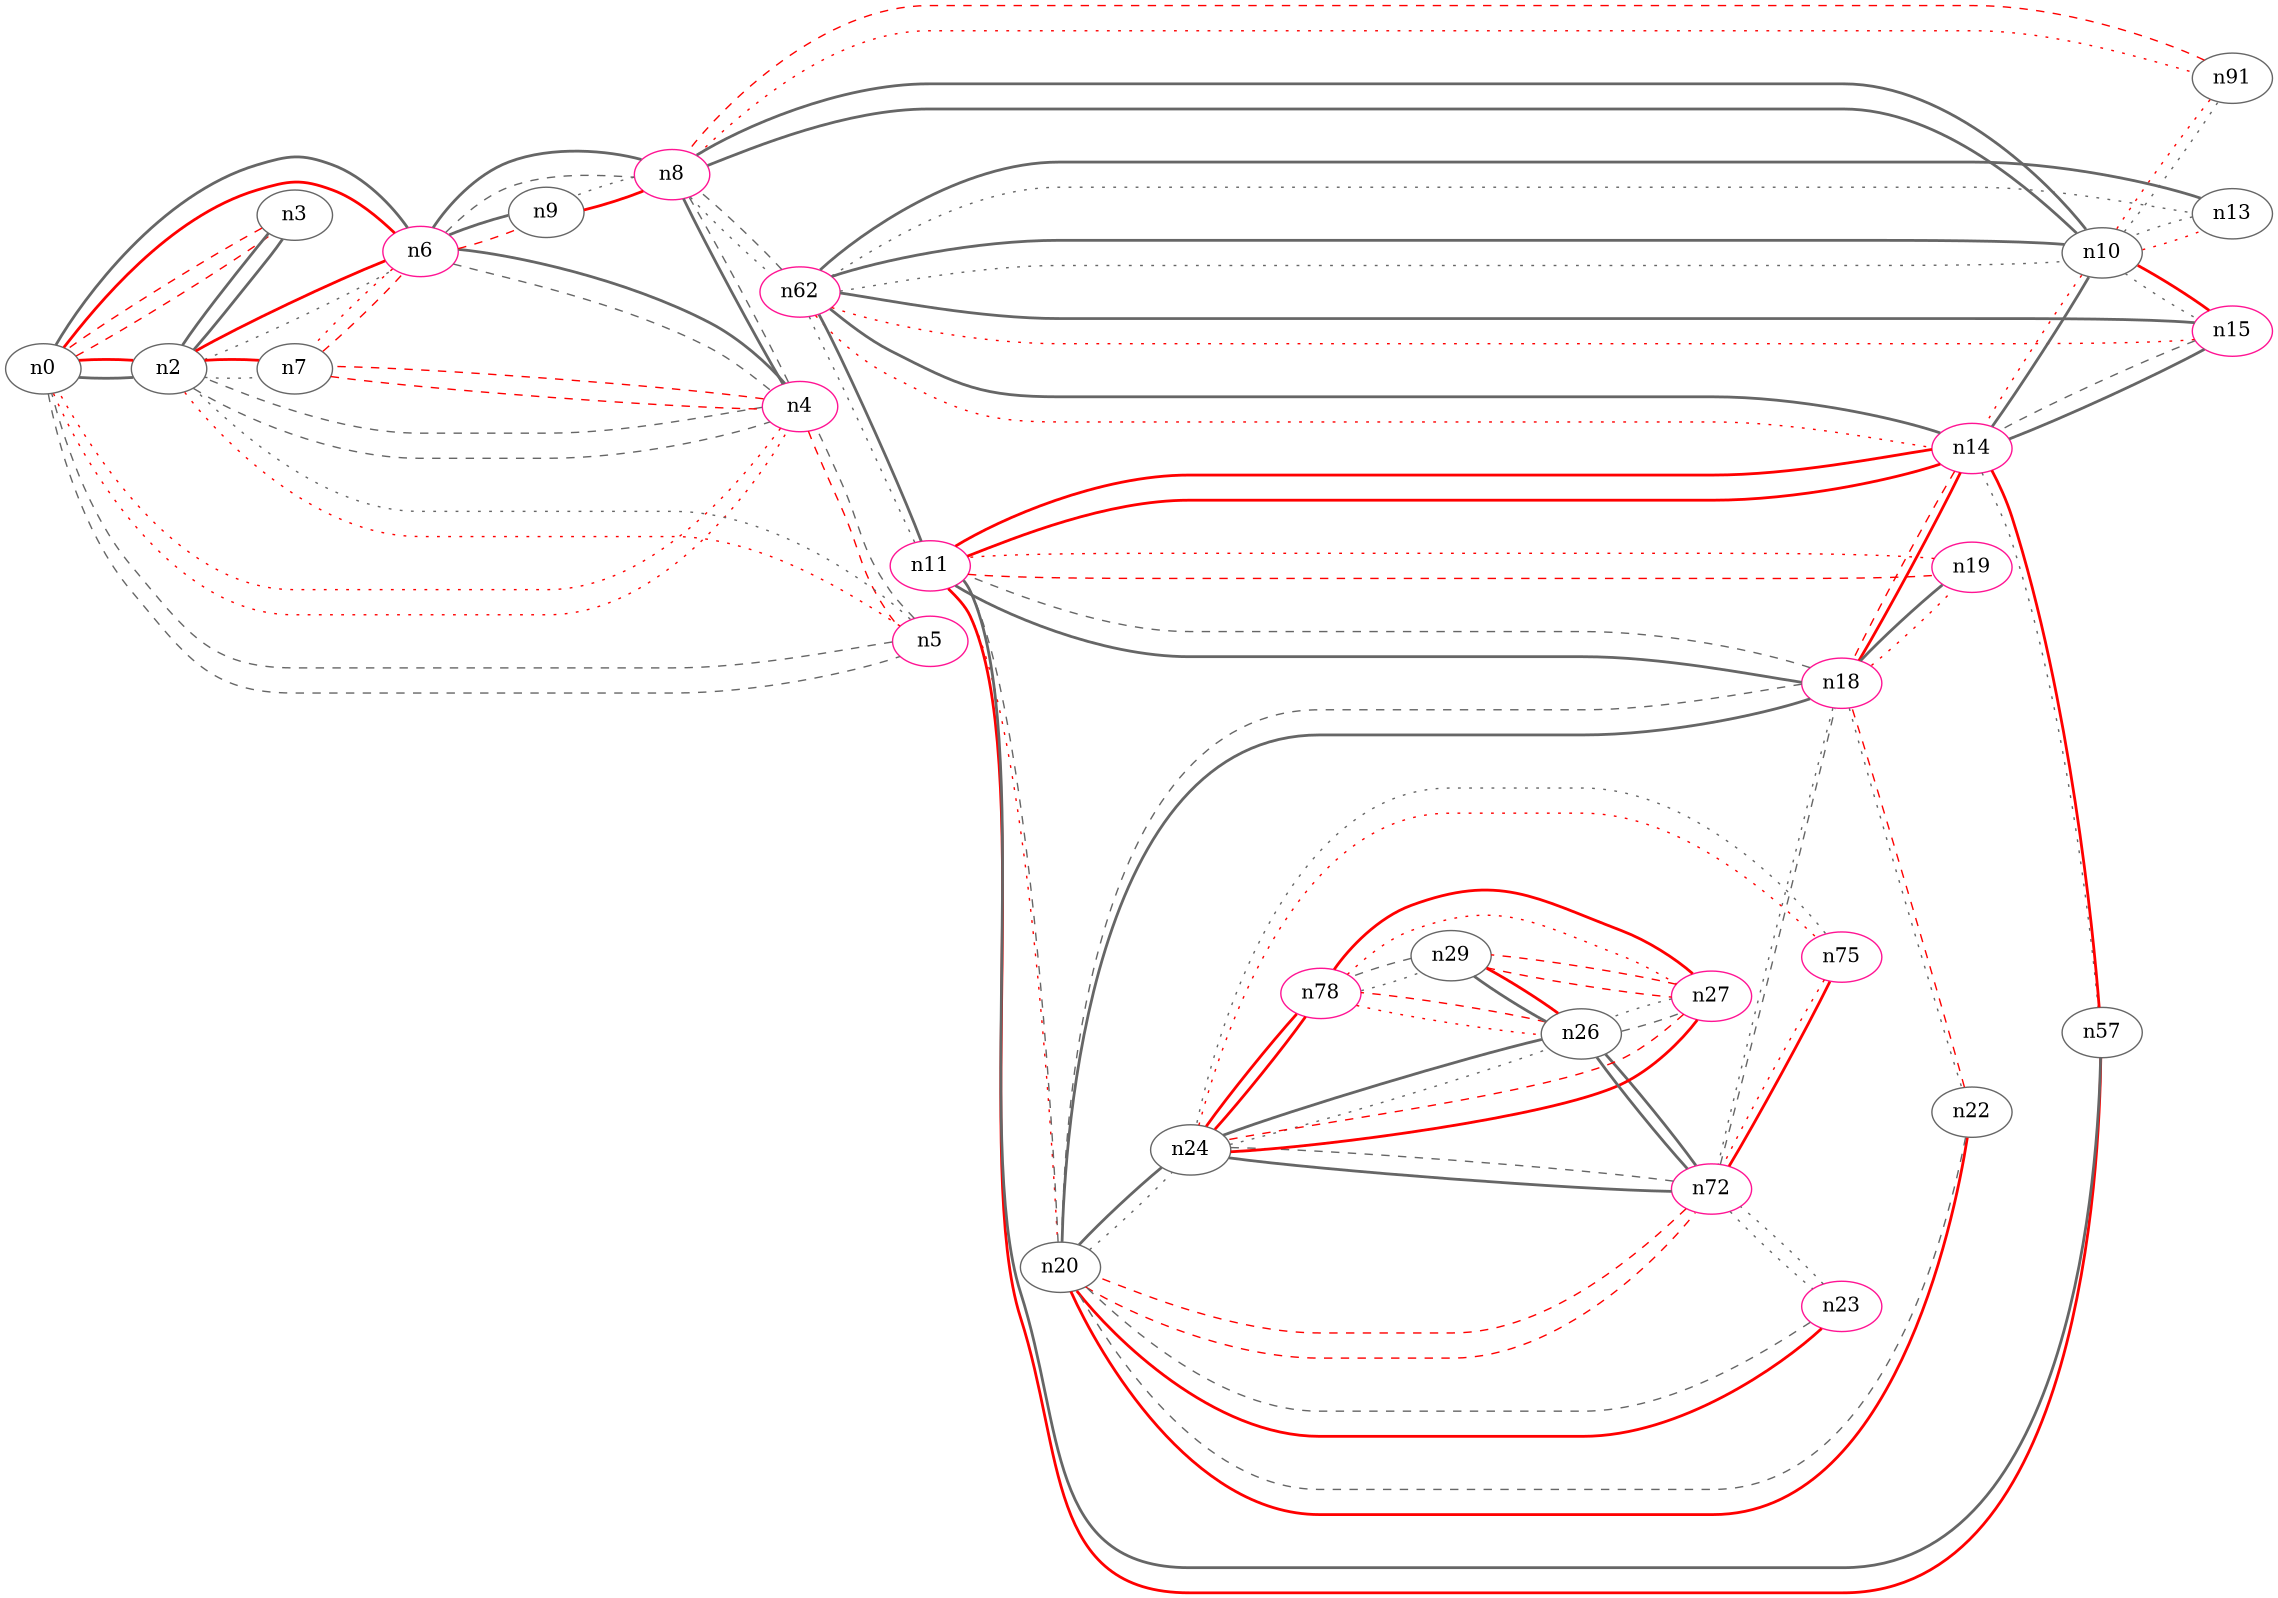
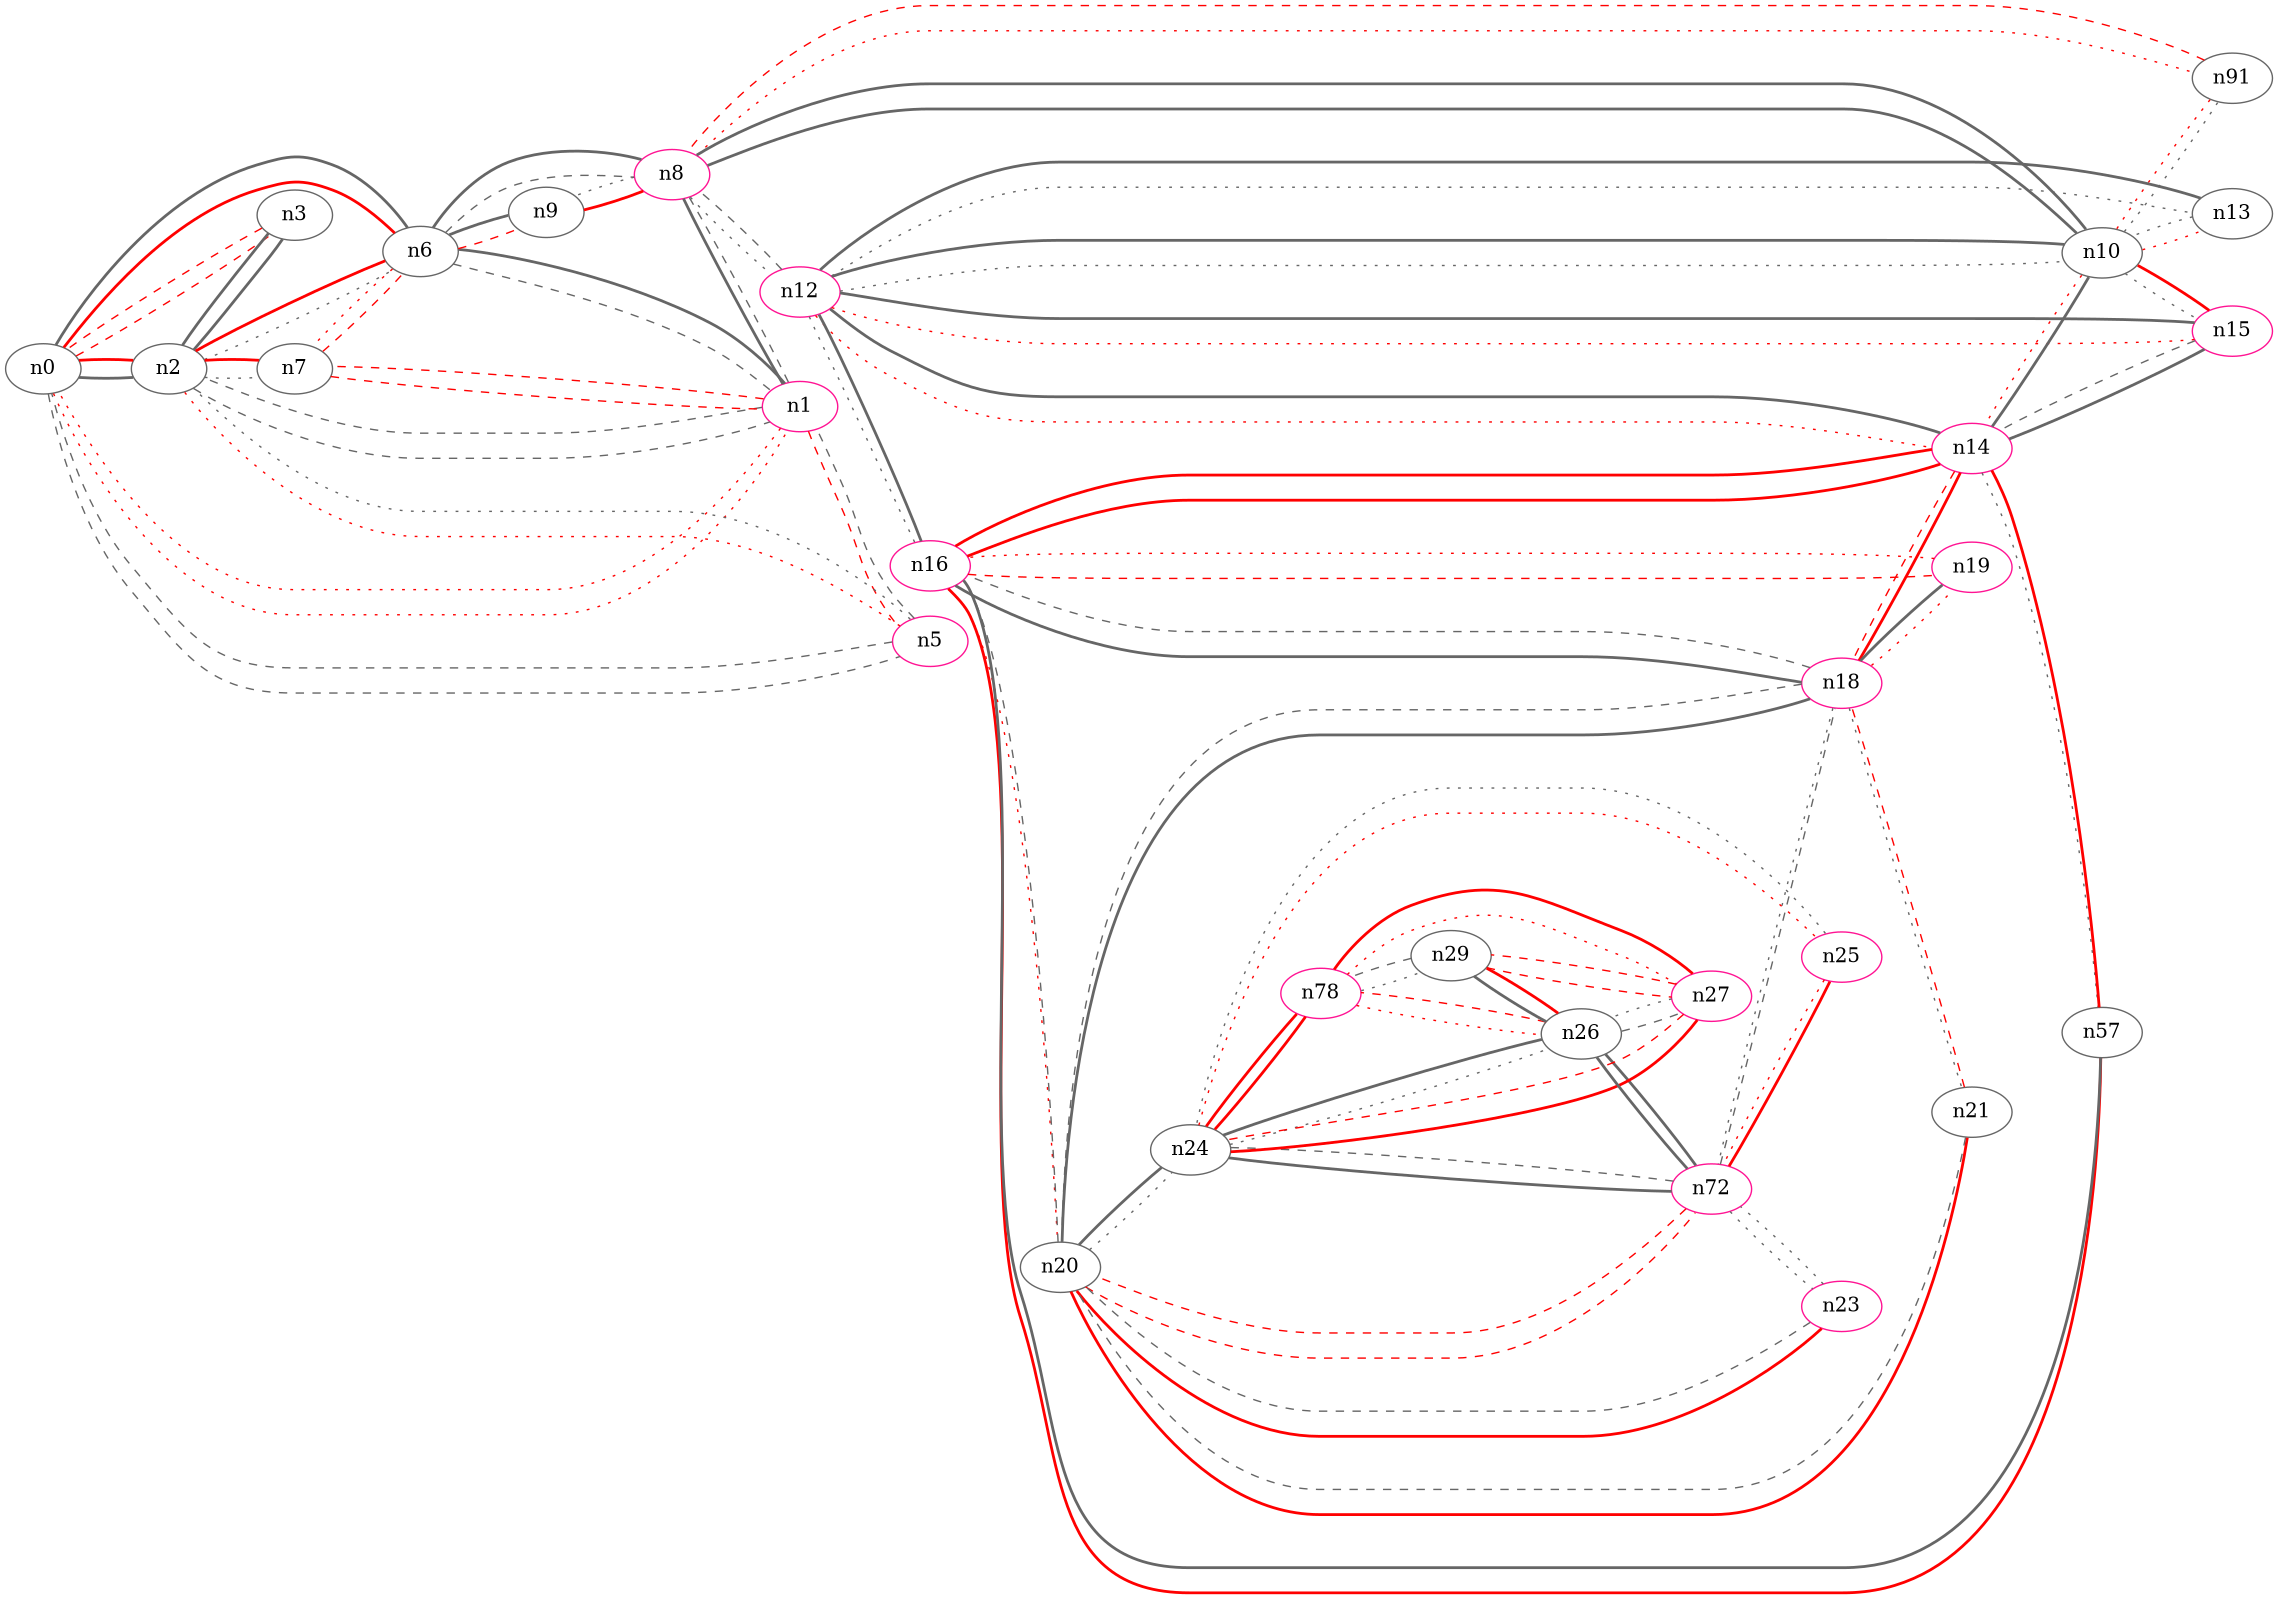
  graph {
    rankdir=LR
    node [color=gray40]
    edge [color=gray40 style=bold]
    n0
    n2
    n3
-   n4 [color=deeppink]
+   n4 [color=deeppink label=n1]
    n5 [color=deeppink]
-   n6 [color=deeppink]
+   n6
    n7
    n8 [color=deeppink]
    n9
    n10
    n11 [label=n91]
-   n12 [color=deeppink label=n62]
+   n12 [color=deeppink]
    n13
    n14 [color=deeppink]
    n15 [color=deeppink]
-   n16 [color=deeppink label=n11]
+   n16 [color=deeppink]
    n17 [label=n57]
    n18 [color=deeppink]
    n19 [color=deeppink]
    n20
-   n21 [label=n22]
+   n21
    n22 [color=deeppink label=n72]
    n23 [color=deeppink]
    n24
-   n25 [color=deeppink label=n75]
+   n25 [color=deeppink]
    n26
    n27 [color=deeppink]
    n28 [color=deeppink label=n78]
    n29
    n0 -- n2
    n0 -- n3 [color=red style=dashed]
    n0 -- n4 [color=red style=dotted]
    n0 -- n5 [style=dashed]
    n0 -- n6 [color=red]
    n2 -- n0 [color=red]
    n2 -- n3
    n2 -- n4 [style=dashed]
    n2 -- n5 [color=red style=dotted]
    n2 -- n6 [style=dotted]
    n2 -- n7 [style=dotted]
    n3 -- n0 [color=red style=dashed]
    n3 -- n2
    n4 -- n0 [color=red style=dotted]
    n4 -- n2 [style=dashed]
    n4 -- n5 [color=red style=dashed]
    n4 -- n6
    n4 -- n7 [color=red style=dashed]
    n4 -- n8 [style=dashed]
    n5 -- n0 [style=dashed]
    n5 -- n2 [style=dotted]
    n5 -- n4 [style=dashed]
    n6 -- n0
    n6 -- n2 [color=red]
    n6 -- n4 [style=dashed]
    n6 -- n7 [color=red style=dotted]
    n6 -- n8 [style=dashed]
    n6 -- n9 [color=red style=dashed]
    n7 -- n2 [color=red]
    n7 -- n4 [color=red style=dashed]
    n7 -- n6 [color=red style=dashed]
    n8 -- n4
    n8 -- n6
    n8 -- n9 [style=dotted]
    n8 -- n10
    n8 -- n11 [color=red style=dotted]
    n8 -- n12 [style=dotted]
    n9 -- n6
    n9 -- n8 [color=red]
    n10 -- n8
    n10 -- n11 [style=dotted]
    n10 -- n12
    n10 -- n13 [color=red style=dotted]
    n10 -- n14 [color=red style=dotted]
    n10 -- n15 [style=dotted]
    n11 -- n8 [color=red style=dashed]
    n11 -- n10 [color=red style=dotted]
    n12 -- n8 [style=dashed]
    n12 -- n10 [style=dotted]
    n12 -- n13 [style=dotted]
    n12 -- n14 [color=red style=dotted]
    n12 -- n15 [color=red style=dotted]
    n12 -- n16 [style=dotted]
    n13 -- n10 [style=dotted]
    n13 -- n12
    n14 -- n10
    n14 -- n12
    n14 -- n15
    n14 -- n16 [color=red]
    n14 -- n17 [style=dotted]
    n14 -- n18 [color=red style=dashed]
    n15 -- n10 [color=red]
    n15 -- n12
    n15 -- n14 [style=dashed]
    n16 -- n12
    n16 -- n14 [color=red]
    n16 -- n17 [color=red]
    n16 -- n18
    n16 -- n19 [color=red style=dashed]
    n16 -- n20 [color=red style=dotted]
    n17 -- n14 [color=red]
    n17 -- n16
    n18 -- n14 [color=red]
    n18 -- n16 [style=dashed]
    n18 -- n19 [color=red style=dotted]
    n18 -- n20 [style=dashed]
    n18 -- n21 [style=dotted]
    n18 -- n22 [style=dotted]
    n19 -- n16 [color=red style=dotted]
    n19 -- n18
    n20 -- n16 [style=dashed]
    n20 -- n18
    n20 -- n21 [color=red]
    n20 -- n22 [color=red style=dashed]
    n20 -- n23 [color=red]
    n20 -- n24 [style=dotted]
    n21 -- n18 [color=red style=dashed]
    n21 -- n20 [style=dashed]
    n22 -- n18 [style=dashed]
    n22 -- n20 [color=red style=dashed]
    n22 -- n23 [style=dotted]
    n22 -- n24 [style=dashed]
    n22 -- n25 [color=red]
    n22 -- n26
    n23 -- n20 [style=dashed]
    n23 -- n22 [style=dotted]
    n24 -- n20
    n24 -- n22
    n24 -- n25 [color=red style=dotted]
    n24 -- n26 [style=dotted]
    n24 -- n27 [color=red]
    n24 -- n28 [color=red]
    n25 -- n22 [color=red style=dotted]
    n25 -- n24 [style=dotted]
    n26 -- n22
    n26 -- n24
    n26 -- n27 [style=dashed]
    n26 -- n28 [color=red style=dashed]
    n26 -- n29 [color=red]
    n27 -- n24 [color=red style=dashed]
    n27 -- n26 [style=dotted]
    n27 -- n28 [color=red]
    n27 -- n29 [color=red style=dashed]
    n28 -- n24 [color=red]
    n28 -- n26 [color=red style=dotted]
    n28 -- n27 [color=red style=dotted]
    n28 -- n29 [style=dotted]
    n29 -- n26
    n29 -- n27 [color=red style=dashed]
    n29 -- n28 [style=dashed]
  }
